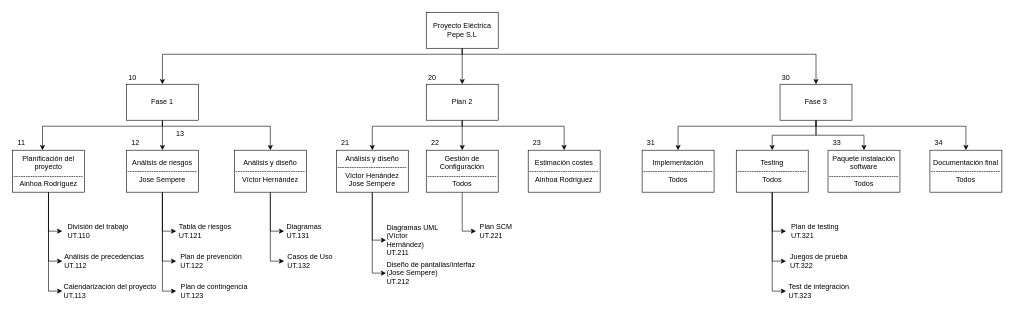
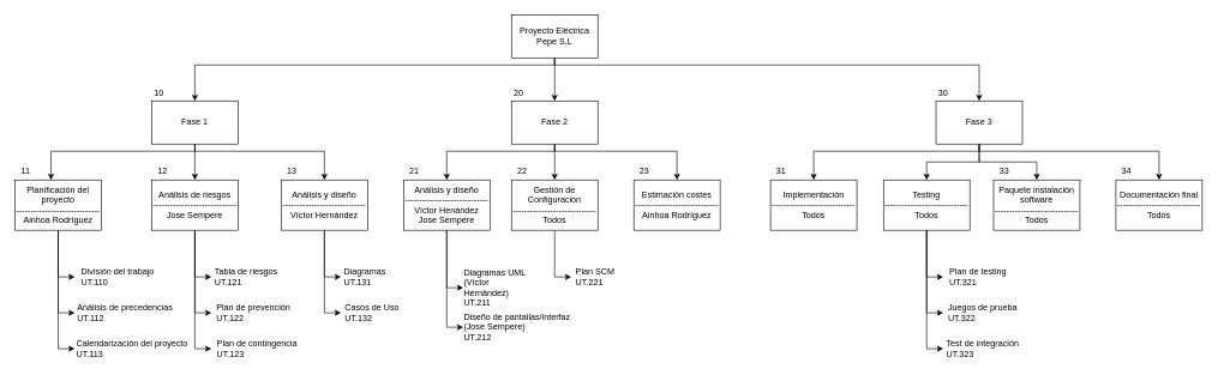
  <mxCell id="0" />
  <mxCell id="1" parent="0" />
  <mxCell id="2" style="edgeStyle=orthogonalEdgeStyle;rounded=0;orthogonalLoop=1;jettySize=auto;html=1;" parent="1" source="5" target="13" edge="1"><mxGeometry relative="1" as="geometry" /></mxCell>
  <mxCell id="3" style="edgeStyle=orthogonalEdgeStyle;rounded=0;orthogonalLoop=1;jettySize=auto;html=1;entryX=0.5;entryY=0;entryDx=0;entryDy=0;" parent="1" source="5" target="9" edge="1"><mxGeometry relative="1" as="geometry"><Array as="points"><mxPoint x="770" y="90" /><mxPoint x="270" y="90" /></Array></mxGeometry></mxCell>
  <mxCell id="4" style="edgeStyle=orthogonalEdgeStyle;rounded=0;orthogonalLoop=1;jettySize=auto;html=1;entryX=0.5;entryY=0;entryDx=0;entryDy=0;" parent="1" source="5" target="18" edge="1"><mxGeometry relative="1" as="geometry"><Array as="points"><mxPoint x="770" y="90" /><mxPoint x="1360" y="90" /></Array></mxGeometry></mxCell>
  <mxCell id="5" value="&lt;font style=&quot;vertical-align: inherit&quot;&gt;&lt;font style=&quot;vertical-align: inherit&quot;&gt;Proyecto Eléctrica&lt;br&gt;Pepe S.L&lt;br&gt;&lt;/font&gt;&lt;/font&gt;" style="rounded=0;whiteSpace=wrap;html=1;" parent="1" vertex="1"><mxGeometry x="710" y="20" width="120" height="60" as="geometry" /></mxCell>
  <mxCell id="6" style="edgeStyle=orthogonalEdgeStyle;rounded=0;orthogonalLoop=1;jettySize=auto;html=1;" parent="1" source="9" target="22" edge="1"><mxGeometry relative="1" as="geometry"><Array as="points"><mxPoint x="270" y="210" /><mxPoint x="70" y="210" /></Array></mxGeometry></mxCell>
  <mxCell id="7" style="edgeStyle=orthogonalEdgeStyle;rounded=0;orthogonalLoop=1;jettySize=auto;html=1;" parent="1" source="9" target="30" edge="1"><mxGeometry relative="1" as="geometry" /></mxCell>
  <mxCell id="8" style="edgeStyle=orthogonalEdgeStyle;rounded=0;orthogonalLoop=1;jettySize=auto;html=1;entryX=0.5;entryY=0;entryDx=0;entryDy=0;" parent="1" source="9" target="37" edge="1"><mxGeometry relative="1" as="geometry"><Array as="points"><mxPoint x="270" y="210" /><mxPoint x="450" y="210" /></Array></mxGeometry></mxCell>
  <mxCell id="9" value="&lt;font style=&quot;vertical-align: inherit&quot;&gt;&lt;font style=&quot;vertical-align: inherit&quot;&gt;Fase 1&lt;/font&gt;&lt;/font&gt;" style="rounded=0;whiteSpace=wrap;html=1;" parent="1" vertex="1"><mxGeometry x="210" y="140" width="120" height="60" as="geometry" /></mxCell>
  <mxCell id="10" style="edgeStyle=orthogonalEdgeStyle;rounded=0;orthogonalLoop=1;jettySize=auto;html=1;entryX=0.5;entryY=0;entryDx=0;entryDy=0;" parent="1" source="13" target="43" edge="1"><mxGeometry relative="1" as="geometry"><Array as="points"><mxPoint x="770" y="210" /><mxPoint x="620" y="210" /></Array></mxGeometry></mxCell>
  <mxCell id="11" style="edgeStyle=orthogonalEdgeStyle;rounded=0;orthogonalLoop=1;jettySize=auto;html=1;entryX=0.5;entryY=0;entryDx=0;entryDy=0;" parent="1" source="13" target="49" edge="1"><mxGeometry relative="1" as="geometry" /></mxCell>
  <mxCell id="12" style="edgeStyle=orthogonalEdgeStyle;rounded=0;orthogonalLoop=1;jettySize=auto;html=1;entryX=0.5;entryY=0;entryDx=0;entryDy=0;" parent="1" source="13" target="53" edge="1"><mxGeometry relative="1" as="geometry"><Array as="points"><mxPoint x="770" y="210" /><mxPoint x="940" y="210" /></Array></mxGeometry></mxCell>
- <mxCell id="13" value="&lt;font style=&quot;vertical-align: inherit&quot;&gt;&lt;font style=&quot;vertical-align: inherit&quot;&gt;Plan 2&lt;/font&gt;&lt;/font&gt;" style="rounded=0;whiteSpace=wrap;html=1;" parent="1" vertex="1"><mxGeometry x="710" y="140" width="120" height="60" as="geometry" /></mxCell>
+ <mxCell id="13" value="&lt;font style=&quot;vertical-align: inherit&quot;&gt;&lt;font style=&quot;vertical-align: inherit&quot;&gt;Fase 2&lt;/font&gt;&lt;/font&gt;" style="rounded=0;whiteSpace=wrap;html=1;" parent="1" vertex="1"><mxGeometry x="710" y="140" width="120" height="60" as="geometry" /></mxCell>
  <mxCell id="14" style="edgeStyle=orthogonalEdgeStyle;rounded=0;orthogonalLoop=1;jettySize=auto;html=1;" parent="1" source="18" target="56" edge="1"><mxGeometry relative="1" as="geometry"><Array as="points"><mxPoint x="1360" y="210" /><mxPoint x="1130" y="210" /></Array></mxGeometry></mxCell>
  <mxCell id="15" style="edgeStyle=orthogonalEdgeStyle;rounded=0;orthogonalLoop=1;jettySize=auto;html=1;entryX=0.5;entryY=0;entryDx=0;entryDy=0;" parent="1" source="18" target="61" edge="1"><mxGeometry relative="1" as="geometry" /></mxCell>
  <mxCell id="16" style="edgeStyle=orthogonalEdgeStyle;rounded=0;orthogonalLoop=1;jettySize=auto;html=1;" parent="1" source="18" target="65" edge="1"><mxGeometry relative="1" as="geometry" /></mxCell>
  <mxCell id="17" style="edgeStyle=orthogonalEdgeStyle;rounded=0;orthogonalLoop=1;jettySize=auto;html=1;" parent="1" source="18" target="67" edge="1"><mxGeometry relative="1" as="geometry"><Array as="points"><mxPoint x="1360" y="210" /><mxPoint x="1610" y="210" /></Array></mxGeometry></mxCell>
  <mxCell id="18" value="&lt;font style=&quot;vertical-align: inherit&quot;&gt;&lt;font style=&quot;vertical-align: inherit&quot;&gt;Fase 3&lt;/font&gt;&lt;/font&gt;" style="rounded=0;whiteSpace=wrap;html=1;" parent="1" vertex="1"><mxGeometry x="1300" y="140" width="120" height="60" as="geometry" /></mxCell>
  <mxCell id="19" style="edgeStyle=orthogonalEdgeStyle;rounded=0;orthogonalLoop=1;jettySize=auto;html=1;entryX=0;entryY=0.5;entryDx=0;entryDy=0;" parent="1" source="22" target="23" edge="1"><mxGeometry relative="1" as="geometry" /></mxCell>
  <mxCell id="20" style="edgeStyle=orthogonalEdgeStyle;rounded=0;orthogonalLoop=1;jettySize=auto;html=1;entryX=0;entryY=0.5;entryDx=0;entryDy=0;" parent="1" source="22" target="25" edge="1"><mxGeometry relative="1" as="geometry" /></mxCell>
  <mxCell id="21" style="edgeStyle=orthogonalEdgeStyle;rounded=0;orthogonalLoop=1;jettySize=auto;html=1;entryX=0;entryY=0.5;entryDx=0;entryDy=0;" parent="1" source="22" target="26" edge="1"><mxGeometry relative="1" as="geometry" /></mxCell>
  <mxCell id="22" value="Planificación del proyecto&lt;br&gt;-----------------------------&lt;br&gt;Ainhoa Rodríguez" style="rounded=0;whiteSpace=wrap;html=1;" parent="1" vertex="1"><mxGeometry x="20" y="250" width="120" height="70" as="geometry" /></mxCell>
  <mxCell id="23" value="División del trabajo&lt;br&gt;&lt;div style=&quot;text-align: left&quot;&gt;&lt;span&gt;UT.110&lt;/span&gt;&lt;/div&gt;" style="text;html=1;strokeColor=none;fillColor=none;align=center;verticalAlign=middle;whiteSpace=wrap;rounded=0;" parent="1" vertex="1"><mxGeometry x="103" y="370" width="120" height="30" as="geometry" /></mxCell>
  <mxCell id="24" value="11" style="text;html=1;strokeColor=none;fillColor=none;align=center;verticalAlign=middle;whiteSpace=wrap;rounded=0;" parent="1" vertex="1"><mxGeometry x="20" y="230" width="30" height="15" as="geometry" /></mxCell>
  <mxCell id="25" value="Análisis de precedencias&lt;br&gt;&lt;div style=&quot;text-align: left&quot;&gt;&lt;span&gt;UT.112&lt;/span&gt;&lt;/div&gt;" style="text;html=1;strokeColor=none;fillColor=none;align=center;verticalAlign=middle;whiteSpace=wrap;rounded=0;" parent="1" vertex="1"><mxGeometry x="103" y="420" width="140" height="30" as="geometry" /></mxCell>
  <mxCell id="26" value="Calendarización del proyecto&lt;br&gt;&lt;div style=&quot;text-align: left&quot;&gt;&lt;span&gt;UT.113&lt;/span&gt;&lt;/div&gt;" style="text;html=1;strokeColor=none;fillColor=none;align=center;verticalAlign=middle;whiteSpace=wrap;rounded=0;" parent="1" vertex="1"><mxGeometry x="103" y="470" width="160" height="30" as="geometry" /></mxCell>
  <mxCell id="27" style="edgeStyle=orthogonalEdgeStyle;rounded=0;orthogonalLoop=1;jettySize=auto;html=1;entryX=0;entryY=0.5;entryDx=0;entryDy=0;" parent="1" source="30" target="31" edge="1"><mxGeometry relative="1" as="geometry" /></mxCell>
  <mxCell id="28" style="edgeStyle=orthogonalEdgeStyle;rounded=0;orthogonalLoop=1;jettySize=auto;html=1;entryX=0;entryY=0.5;entryDx=0;entryDy=0;" parent="1" source="30" target="33" edge="1"><mxGeometry relative="1" as="geometry" /></mxCell>
  <mxCell id="29" style="edgeStyle=orthogonalEdgeStyle;rounded=0;orthogonalLoop=1;jettySize=auto;html=1;entryX=0;entryY=0.5;entryDx=0;entryDy=0;" parent="1" source="30" target="34" edge="1"><mxGeometry relative="1" as="geometry" /></mxCell>
  <mxCell id="30" value="Análisis de riesgos&lt;br&gt;-----------------------------&lt;br&gt;Jose Sempere" style="rounded=0;whiteSpace=wrap;html=1;" parent="1" vertex="1"><mxGeometry x="210" y="250" width="120" height="70" as="geometry" /></mxCell>
  <mxCell id="31" value="Tabla de riesgos&lt;br&gt;&lt;div style=&quot;text-align: left&quot;&gt;&lt;span&gt;UT.121&lt;/span&gt;&lt;/div&gt;" style="text;html=1;strokeColor=none;fillColor=none;align=center;verticalAlign=middle;whiteSpace=wrap;rounded=0;" parent="1" vertex="1"><mxGeometry x="293" y="370" width="97" height="30" as="geometry" /></mxCell>
  <mxCell id="32" value="12" style="text;html=1;strokeColor=none;fillColor=none;align=center;verticalAlign=middle;whiteSpace=wrap;rounded=0;" parent="1" vertex="1"><mxGeometry x="210" y="230" width="30" height="15" as="geometry" /></mxCell>
  <mxCell id="33" value="Plan de prevención&lt;br&gt;&lt;div style=&quot;text-align: left&quot;&gt;&lt;span&gt;UT.122&lt;/span&gt;&lt;/div&gt;" style="text;html=1;strokeColor=none;fillColor=none;align=center;verticalAlign=middle;whiteSpace=wrap;rounded=0;" parent="1" vertex="1"><mxGeometry x="293" y="420" width="117" height="30" as="geometry" /></mxCell>
  <mxCell id="34" value="Plan de contingencia&lt;br&gt;&lt;div style=&quot;text-align: left&quot;&gt;&lt;span&gt;UT.123&lt;/span&gt;&lt;/div&gt;" style="text;html=1;strokeColor=none;fillColor=none;align=center;verticalAlign=middle;whiteSpace=wrap;rounded=0;" parent="1" vertex="1"><mxGeometry x="293" y="470" width="127" height="30" as="geometry" /></mxCell>
  <mxCell id="35" style="edgeStyle=orthogonalEdgeStyle;rounded=0;orthogonalLoop=1;jettySize=auto;html=1;entryX=0;entryY=0.5;entryDx=0;entryDy=0;" parent="1" source="37" target="38" edge="1"><mxGeometry relative="1" as="geometry" /></mxCell>
  <mxCell id="36" style="edgeStyle=orthogonalEdgeStyle;rounded=0;orthogonalLoop=1;jettySize=auto;html=1;entryX=0;entryY=0.5;entryDx=0;entryDy=0;" parent="1" source="37" target="40" edge="1"><mxGeometry relative="1" as="geometry" /></mxCell>
  <mxCell id="37" value="Análisis y diseño&lt;br&gt;-----------------------------&lt;br&gt;Víctor Hernández" style="rounded=0;whiteSpace=wrap;html=1;" parent="1" vertex="1"><mxGeometry x="390" y="250" width="120" height="70" as="geometry" /></mxCell>
  <mxCell id="38" value="Diagramas&lt;br&gt;&lt;div style=&quot;text-align: left&quot;&gt;&lt;span&gt;UT.131&lt;/span&gt;&lt;/div&gt;" style="text;html=1;strokeColor=none;fillColor=none;align=center;verticalAlign=middle;whiteSpace=wrap;rounded=0;" parent="1" vertex="1"><mxGeometry x="473" y="370" width="67" height="30" as="geometry" /></mxCell>
- <mxCell id="39" value="13" style="text;html=1;strokeColor=none;fillColor=none;align=center;verticalAlign=middle;whiteSpace=wrap;rounded=0;" parent="1" vertex="1"><mxGeometry x="285" y="215" width="30" height="15" as="geometry" /></mxCell>
+ <mxCell id="39" value="13" style="text;html=1;strokeColor=none;fillColor=none;align=center;verticalAlign=middle;whiteSpace=wrap;rounded=0;" parent="1" vertex="1"><mxGeometry x="390" y="230" width="30" height="15" as="geometry" /></mxCell>
  <mxCell id="40" value="Casos de Uso&lt;br&gt;&lt;div style=&quot;text-align: left&quot;&gt;&lt;span&gt;UT.132&lt;/span&gt;&lt;/div&gt;" style="text;html=1;strokeColor=none;fillColor=none;align=center;verticalAlign=middle;whiteSpace=wrap;rounded=0;" parent="1" vertex="1"><mxGeometry x="473" y="420" width="87" height="30" as="geometry" /></mxCell>
  <mxCell id="41" style="edgeStyle=orthogonalEdgeStyle;rounded=0;orthogonalLoop=1;jettySize=auto;html=1;entryX=0;entryY=0.5;entryDx=0;entryDy=0;" parent="1" source="43" target="44" edge="1"><mxGeometry relative="1" as="geometry" /></mxCell>
  <mxCell id="42" style="edgeStyle=orthogonalEdgeStyle;rounded=0;orthogonalLoop=1;jettySize=auto;html=1;entryX=0;entryY=0.5;entryDx=0;entryDy=0;" parent="1" source="43" target="46" edge="1"><mxGeometry relative="1" as="geometry" /></mxCell>
  <mxCell id="43" value="Análisis y diseño&lt;br&gt;-----------------------------&lt;br&gt;Víctor Henández&lt;br&gt;Jose Sempere" style="rounded=0;whiteSpace=wrap;html=1;" parent="1" vertex="1"><mxGeometry x="560" y="250" width="120" height="70" as="geometry" /></mxCell>
  <mxCell id="44" value="&lt;div style=&quot;text-align: left&quot;&gt;&lt;span&gt;Diagramas UML (Víctor Hernández)&lt;/span&gt;&lt;/div&gt;&lt;div style=&quot;text-align: left&quot;&gt;&lt;span&gt;UT.211&lt;/span&gt;&lt;/div&gt;" style="text;html=1;strokeColor=none;fillColor=none;align=center;verticalAlign=middle;whiteSpace=wrap;rounded=0;" parent="1" vertex="1"><mxGeometry x="643" y="370" width="97" height="60" as="geometry" /></mxCell>
  <mxCell id="45" value="21" style="text;html=1;strokeColor=none;fillColor=none;align=center;verticalAlign=middle;whiteSpace=wrap;rounded=0;" parent="1" vertex="1"><mxGeometry x="560" y="230" width="30" height="15" as="geometry" /></mxCell>
  <mxCell id="46" value="&lt;div style=&quot;text-align: left&quot;&gt;&lt;span&gt;Diseño de pantallas/interfaz (Jose Sempere)&lt;/span&gt;&lt;/div&gt;&lt;div style=&quot;text-align: left&quot;&gt;&lt;span&gt;UT.212&lt;/span&gt;&lt;/div&gt;" style="text;html=1;strokeColor=none;fillColor=none;align=center;verticalAlign=middle;whiteSpace=wrap;rounded=0;" parent="1" vertex="1"><mxGeometry x="643" y="420" width="157" height="70" as="geometry" /></mxCell>
  <mxCell id="47" value="10" style="text;html=1;strokeColor=none;fillColor=none;align=center;verticalAlign=middle;whiteSpace=wrap;rounded=0;" parent="1" vertex="1"><mxGeometry x="210" y="120" width="20" height="20" as="geometry" /></mxCell>
  <mxCell id="48" style="edgeStyle=orthogonalEdgeStyle;rounded=0;orthogonalLoop=1;jettySize=auto;html=1;entryX=0;entryY=0.5;entryDx=0;entryDy=0;" parent="1" source="49" target="50" edge="1"><mxGeometry relative="1" as="geometry" /></mxCell>
  <mxCell id="49" value="Gestión de Configuración&lt;br&gt;-----------------------------&lt;br&gt;Todos" style="rounded=0;whiteSpace=wrap;html=1;" parent="1" vertex="1"><mxGeometry x="710" y="250" width="120" height="70" as="geometry" /></mxCell>
  <mxCell id="50" value="Plan SCM&lt;br&gt;&lt;div style=&quot;text-align: left&quot;&gt;&lt;span&gt;UT.221&lt;/span&gt;&lt;/div&gt;" style="text;html=1;strokeColor=none;fillColor=none;align=center;verticalAlign=middle;whiteSpace=wrap;rounded=0;" parent="1" vertex="1"><mxGeometry x="793" y="370" width="67" height="30" as="geometry" /></mxCell>
  <mxCell id="51" value="22" style="text;html=1;strokeColor=none;fillColor=none;align=center;verticalAlign=middle;whiteSpace=wrap;rounded=0;" parent="1" vertex="1"><mxGeometry x="710" y="230" width="30" height="15" as="geometry" /></mxCell>
  <mxCell id="52" value="20" style="text;html=1;strokeColor=none;fillColor=none;align=center;verticalAlign=middle;whiteSpace=wrap;rounded=0;" parent="1" vertex="1"><mxGeometry x="710" y="120" width="20" height="20" as="geometry" /></mxCell>
  <mxCell id="53" value="Estimación costes&lt;br&gt;-----------------------------&lt;br&gt;Ainhoa Rodríguez" style="rounded=0;whiteSpace=wrap;html=1;" parent="1" vertex="1"><mxGeometry x="880" y="250" width="120" height="70" as="geometry" /></mxCell>
  <mxCell id="54" value="23" style="text;html=1;strokeColor=none;fillColor=none;align=center;verticalAlign=middle;whiteSpace=wrap;rounded=0;" parent="1" vertex="1"><mxGeometry x="880" y="230" width="30" height="15" as="geometry" /></mxCell>
  <mxCell id="55" value="30" style="text;html=1;strokeColor=none;fillColor=none;align=center;verticalAlign=middle;whiteSpace=wrap;rounded=0;" parent="1" vertex="1"><mxGeometry x="1300" y="120" width="20" height="20" as="geometry" /></mxCell>
  <mxCell id="56" value="Implementación&lt;br&gt;-----------------------------&lt;br&gt;Todos" style="rounded=0;whiteSpace=wrap;html=1;" parent="1" vertex="1"><mxGeometry x="1070" y="250" width="120" height="70" as="geometry" /></mxCell>
  <mxCell id="57" value="31" style="text;html=1;strokeColor=none;fillColor=none;align=center;verticalAlign=middle;whiteSpace=wrap;rounded=0;" parent="1" vertex="1"><mxGeometry x="1070" y="230" width="30" height="15" as="geometry" /></mxCell>
  <mxCell id="58" style="edgeStyle=orthogonalEdgeStyle;rounded=0;orthogonalLoop=1;jettySize=auto;html=1;entryX=0;entryY=0.5;entryDx=0;entryDy=0;" parent="1" source="61" target="62" edge="1"><mxGeometry relative="1" as="geometry" /></mxCell>
  <mxCell id="59" style="edgeStyle=orthogonalEdgeStyle;rounded=0;orthogonalLoop=1;jettySize=auto;html=1;entryX=0;entryY=0.5;entryDx=0;entryDy=0;" parent="1" source="61" target="63" edge="1"><mxGeometry relative="1" as="geometry" /></mxCell>
  <mxCell id="60" style="edgeStyle=orthogonalEdgeStyle;rounded=0;orthogonalLoop=1;jettySize=auto;html=1;entryX=0;entryY=0.5;entryDx=0;entryDy=0;" parent="1" source="61" target="64" edge="1"><mxGeometry relative="1" as="geometry" /></mxCell>
  <mxCell id="61" value="Testing&lt;br&gt;-----------------------------&lt;br&gt;Todos" style="rounded=0;whiteSpace=wrap;html=1;" parent="1" vertex="1"><mxGeometry x="1227" y="250" width="120" height="70" as="geometry" /></mxCell>
  <mxCell id="62" value="Plan de testing&lt;br&gt;&lt;div style=&quot;text-align: left&quot;&gt;&lt;span&gt;UT.321&lt;/span&gt;&lt;/div&gt;" style="text;html=1;strokeColor=none;fillColor=none;align=center;verticalAlign=middle;whiteSpace=wrap;rounded=0;" parent="1" vertex="1"><mxGeometry x="1310" y="370" width="97" height="30" as="geometry" /></mxCell>
  <mxCell id="63" value="Juegos de prueba&lt;br&gt;&lt;div style=&quot;text-align: left&quot;&gt;&lt;span&gt;UT.322&lt;/span&gt;&lt;/div&gt;" style="text;html=1;strokeColor=none;fillColor=none;align=center;verticalAlign=middle;whiteSpace=wrap;rounded=0;" parent="1" vertex="1"><mxGeometry x="1310" y="420" width="110" height="30" as="geometry" /></mxCell>
  <mxCell id="64" value="Test de integración&lt;br&gt;&lt;div style=&quot;text-align: left&quot;&gt;&lt;span&gt;UT.323&lt;/span&gt;&lt;/div&gt;" style="text;html=1;strokeColor=none;fillColor=none;align=center;verticalAlign=middle;whiteSpace=wrap;rounded=0;" parent="1" vertex="1"><mxGeometry x="1310" y="470" width="110" height="30" as="geometry" /></mxCell>
  <mxCell id="65" value="Paquete instalación software&lt;br&gt;-----------------------------&lt;br&gt;Todos" style="rounded=0;whiteSpace=wrap;html=1;" parent="1" vertex="1"><mxGeometry x="1380" y="250" width="120" height="70" as="geometry" /></mxCell>
  <mxCell id="66" value="33" style="text;html=1;strokeColor=none;fillColor=none;align=center;verticalAlign=middle;whiteSpace=wrap;rounded=0;" parent="1" vertex="1"><mxGeometry x="1380" y="230" width="30" height="15" as="geometry" /></mxCell>
  <mxCell id="67" value="Documentación final&lt;br&gt;-----------------------------&lt;br&gt;Todos" style="rounded=0;whiteSpace=wrap;html=1;" parent="1" vertex="1"><mxGeometry x="1550" y="250" width="120" height="70" as="geometry" /></mxCell>
  <mxCell id="68" value="34" style="text;html=1;strokeColor=none;fillColor=none;align=center;verticalAlign=middle;whiteSpace=wrap;rounded=0;" parent="1" vertex="1"><mxGeometry x="1550" y="230" width="30" height="15" as="geometry" /></mxCell>
